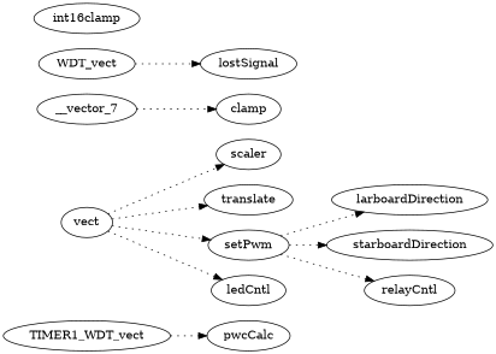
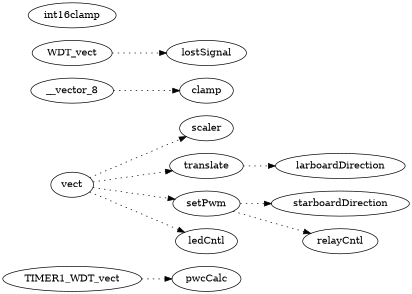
  digraph {
    rankdir=LR
    edge [style=dotted]
    n1 [label=TIMER1_WDT_vect]
    pwcCalc
    n3 [label=vect]
    scaler
    translate
    setPwm
    ledCntl
    starboardDirection
    relayCntl
    larboardDirection
    n11 [label=clamp]
-   __vector_7
+   __vector_7 [label=__vector_8]
    WDT_vect
    lostSignal
    int16clamp
    n1 -> pwcCalc
    n3 -> scaler
    n3 -> translate
    n3 -> setPwm
    n3 -> ledCntl
    setPwm -> starboardDirection
    setPwm -> relayCntl
-   setPwm -> larboardDirection
+   translate -> larboardDirection
    __vector_7 -> n11
    WDT_vect -> lostSignal
  }
